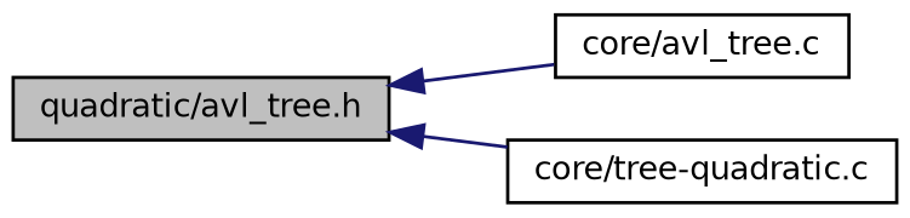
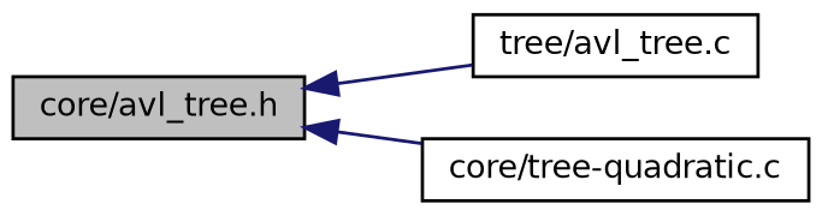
  digraph {
    rankdir=LR
    node [color=black fillcolor=white fontname=Helvetica fontsize=10 shape=record style=filled]
    edge [color=midnightblue dir=back fontname=Helvetica fontsize=10 labelfontname=Helvetica labelfontsize=10 style=solid]
-   n1 [fillcolor=grey75 fontcolor=black height=0.2 label="quadratic/avl_tree.h" width=0.4]
-   n2 [height=0.2 label="core/avl_tree.c" width=0.4]
+   n1 [fillcolor=grey75 fontcolor=black height=0.2 label="core/avl_tree.h" width=0.4]
+   n2 [height=0.2 label="tree/avl_tree.c" width=0.4]
    n3 [height=0.2 label="core/tree-quadratic.c" width=0.4]
    n1 -> n2
    n1 -> n3
  }
